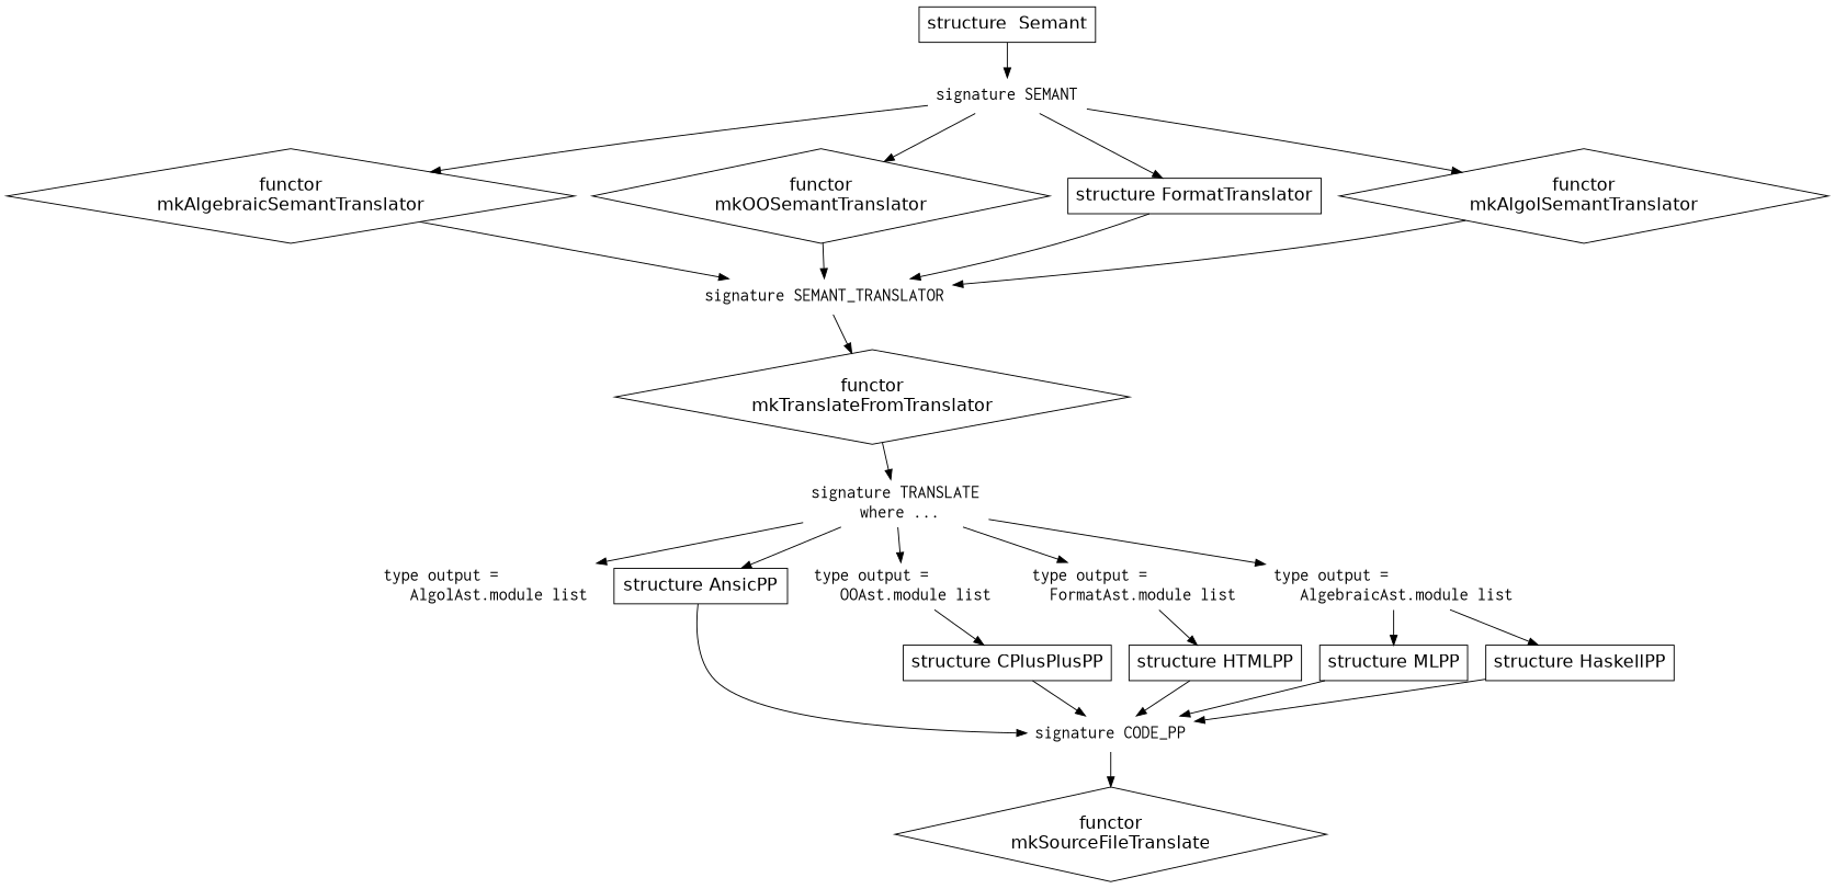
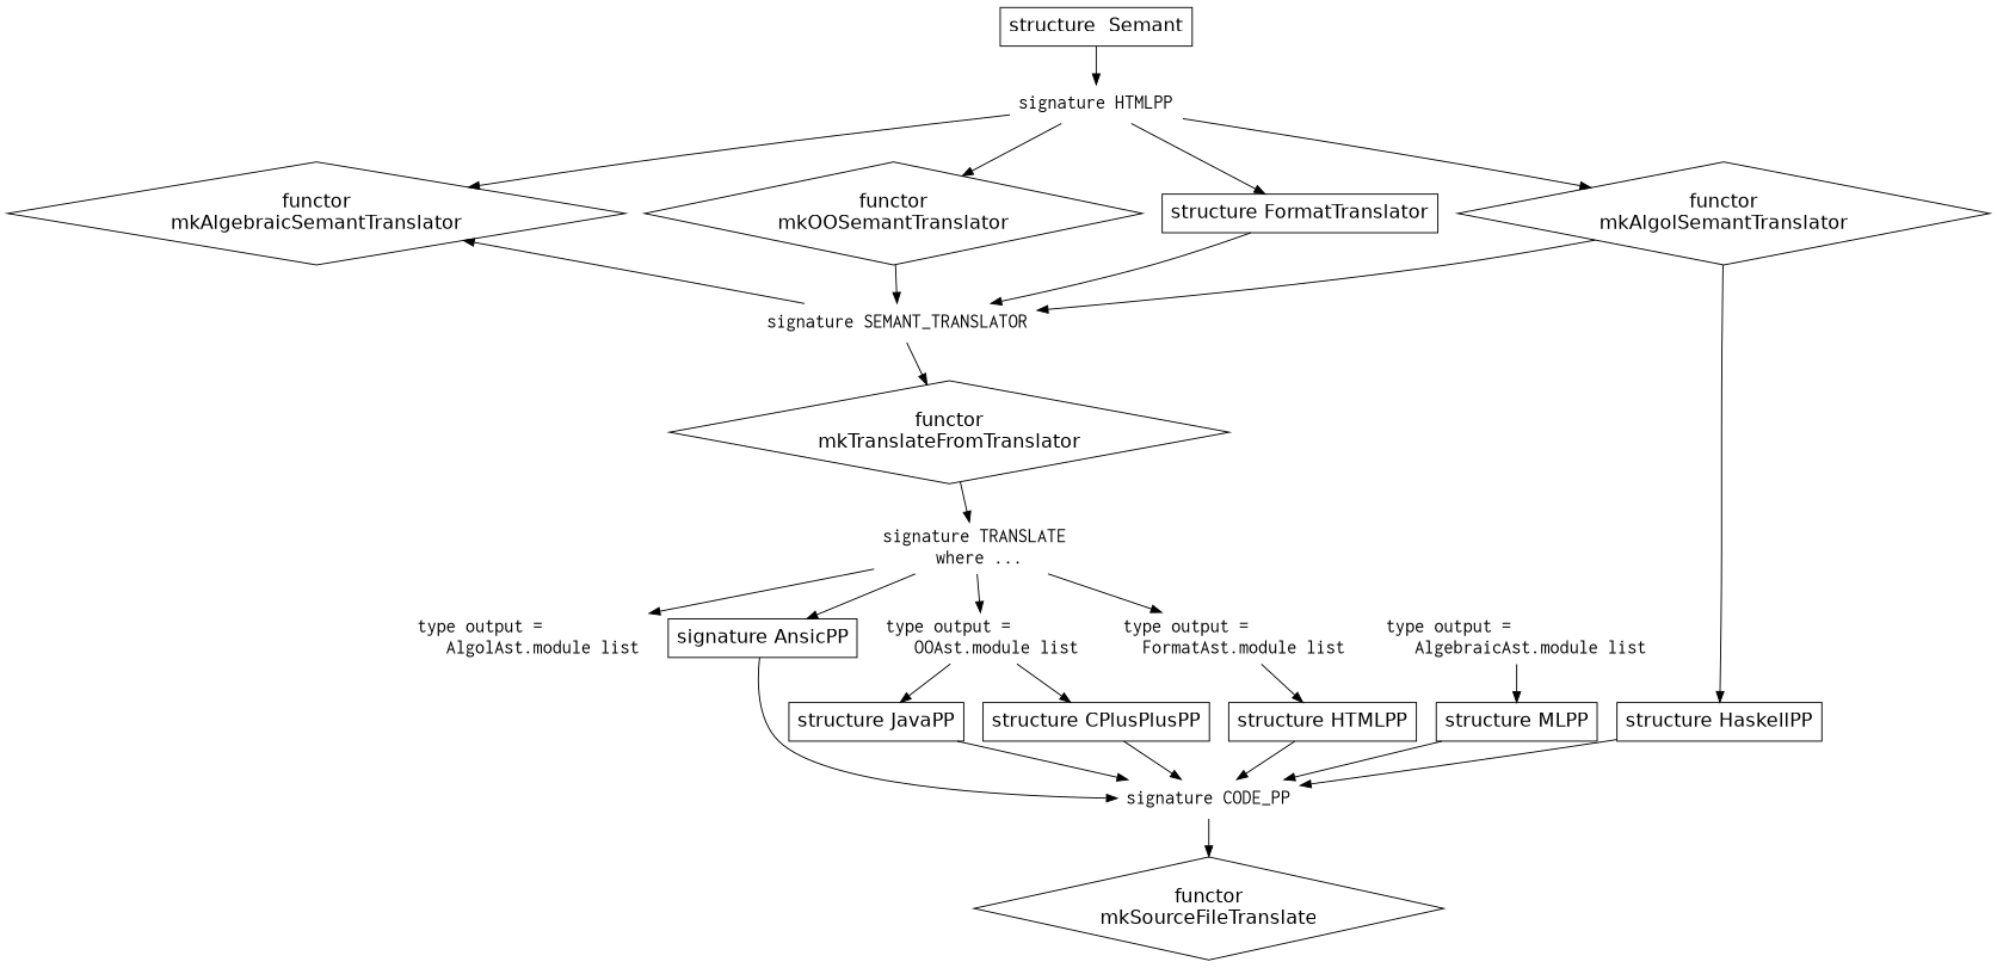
  digraph {
    node [fontname=Helvetica fontsize=18 shape=plaintext]
-   n1 [fontname=Courier label="signature SEMANT"]
+   n1 [fontname=Courier label="signature HTMLPP"]
    n2 [label="functor\nmkAlgebraicSemantTranslator\n" shape=diamond]
    n3 [label="functor\nmkAlgolSemantTranslator\n" shape=diamond]
    n4 [label="functor\nmkOOSemantTranslator\n" shape=diamond]
    n5 [label="structure FormatTranslator" shape=box]
    n6 [fontname=Courier label="signature SEMANT_TRANSLATOR"]
    n7 [fontname=Courier label="signature CODE_PP"]
    n8 [label="functor\nmkSourceFileTranslate\n" shape=diamond]
    n9 [fontname=Courier label="type output =\l   AlgebraicAst.module list"]
    n10 [label="structure MLPP" shape=box]
    n11 [label="structure HaskellPP" shape=box]
    n12 [fontname=Courier label="type output =\l   AlgolAst.module list"]
-   n13 [label="structure AnsicPP" shape=box]
+   n13 [label="signature AnsicPP" shape=box]
    n14 [fontname=Courier label="type output =\l   OOAst.module list"]
+   n15 [label="structure JavaPP" shape=box]
    n16 [label="structure CPlusPlusPP" shape=box]
    n17 [fontname=Courier label="signature TRANSLATE\l where ..."]
    n18 [fontname=Courier label="type output =\l  FormatAst.module list"]
    n19 [label="structure HTMLPP" shape=box]
    n20 [label="functor\nmkTranslateFromTranslator\n" shape=diamond]
    n21 [label="structure  Semant" shape=box]
    n1 -> n2
    n1 -> n3
    n1 -> n4
    n1 -> n5
-   n2 -> n6
+   n6 -> n2
    n3 -> n6
    n4 -> n6
    n5 -> n6
    n6 -> n20
    n7 -> n8
    n9 -> n10
-   n9 -> n11
+   n3 -> n11
    n10 -> n7
    n11 -> n7
    n13 -> n7
+   n14 -> n15
    n14 -> n16
+   n15 -> n7
    n16 -> n7
-   n17 -> n9
    n17 -> n12
    n17 -> n13
    n17 -> n14
    n17 -> n18
    n18 -> n19
    n19 -> n7
    n20 -> n17
    n21 -> n1
  }
